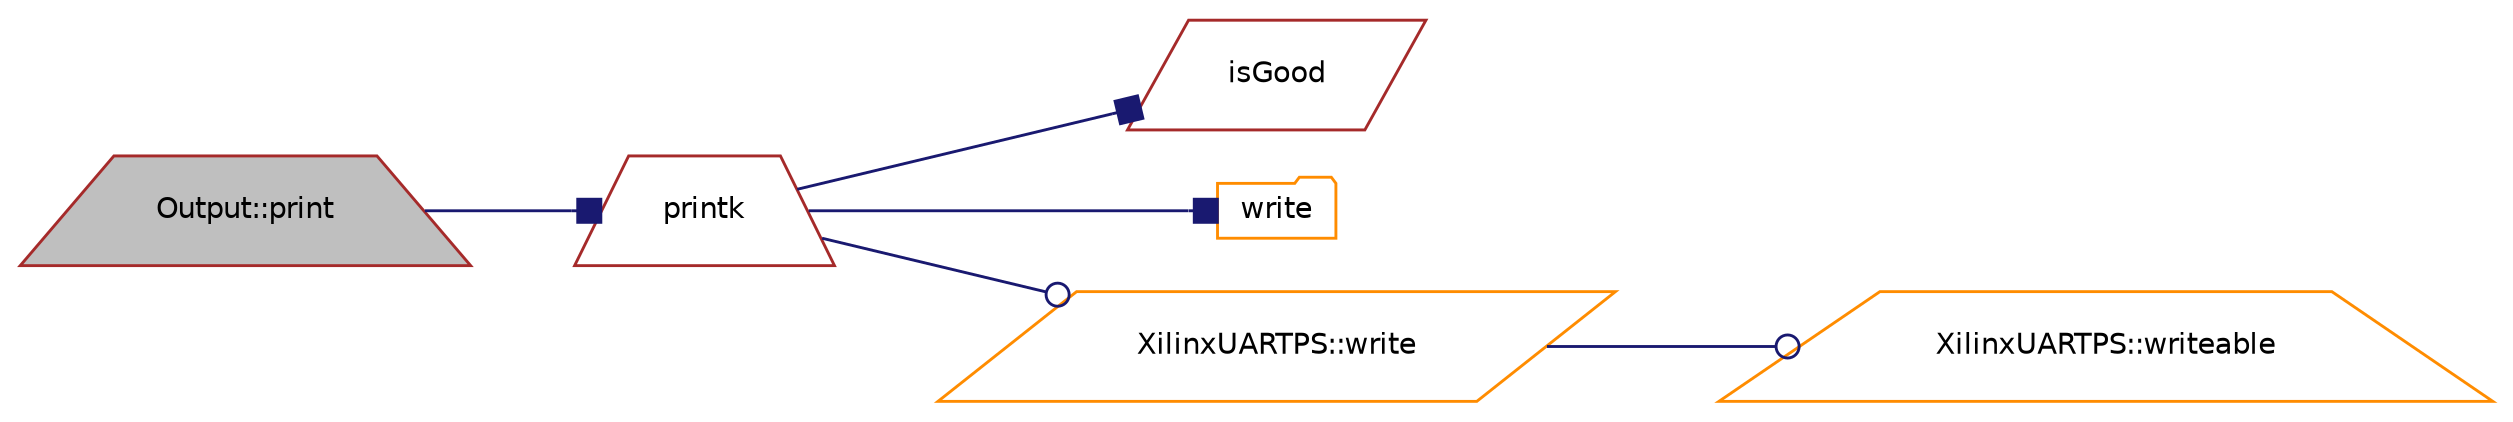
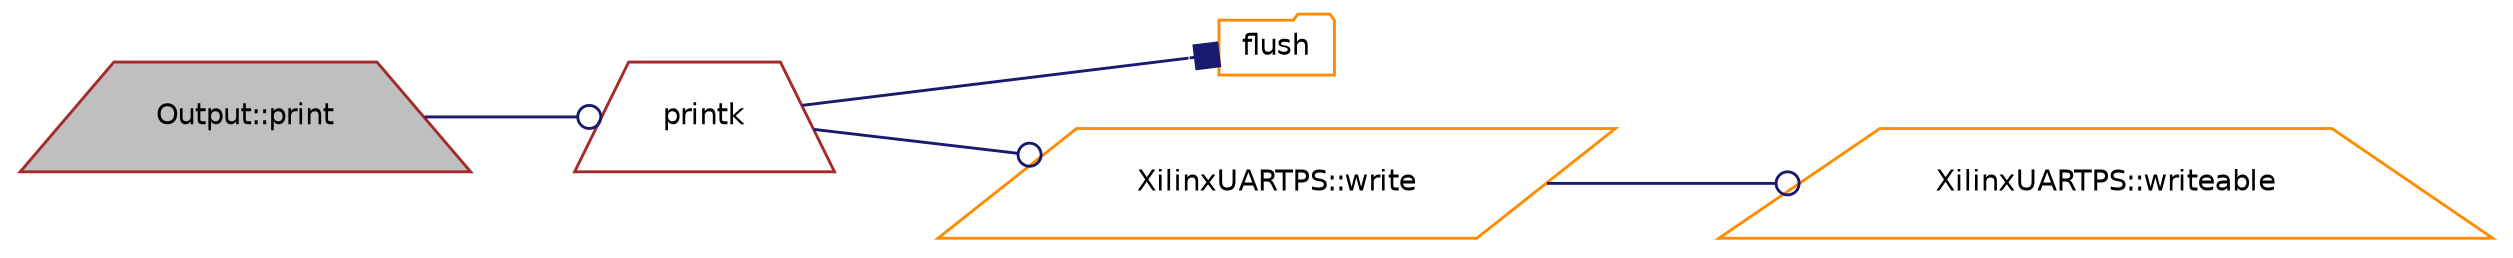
  digraph {
    rankdir=LR
    node [color=brown fillcolor=white fontname=Helvetica fontsize=10 shape=trapezium style=filled]
    edge [arrowhead=odot color=midnightblue fontname=Helvetica fontsize=10 labelfontname=Helvetica labelfontsize=10 style=solid]
    n1 [fillcolor=grey75 fontcolor=black height=0.2 label="Output::print" width=0.4]
    n2 [height=0.2 label=printk width=0.4]
-   n3 [height=0.2 label=isGood shape=parallelogram width=0.4]
-   n4 [color=darkorange height=0.2 label=write shape=folder width=0.4]
+   n4 [color=darkorange height=0.2 label=flush shape=folder width=0.4]
    n5 [color=darkorange height=0.2 label="XilinxUARTPS::write" shape=parallelogram width=0.4]
    n6 [color=darkorange height=0.2 label="XilinxUARTPS::writeable" width=0.4]
-   n1 -> n2 [arrowhead=box]
-   n2 -> n3 [arrowhead=box]
+   n1 -> n2
    n2 -> n4 [arrowhead=box]
    n2 -> n5
    n5 -> n6
  }
